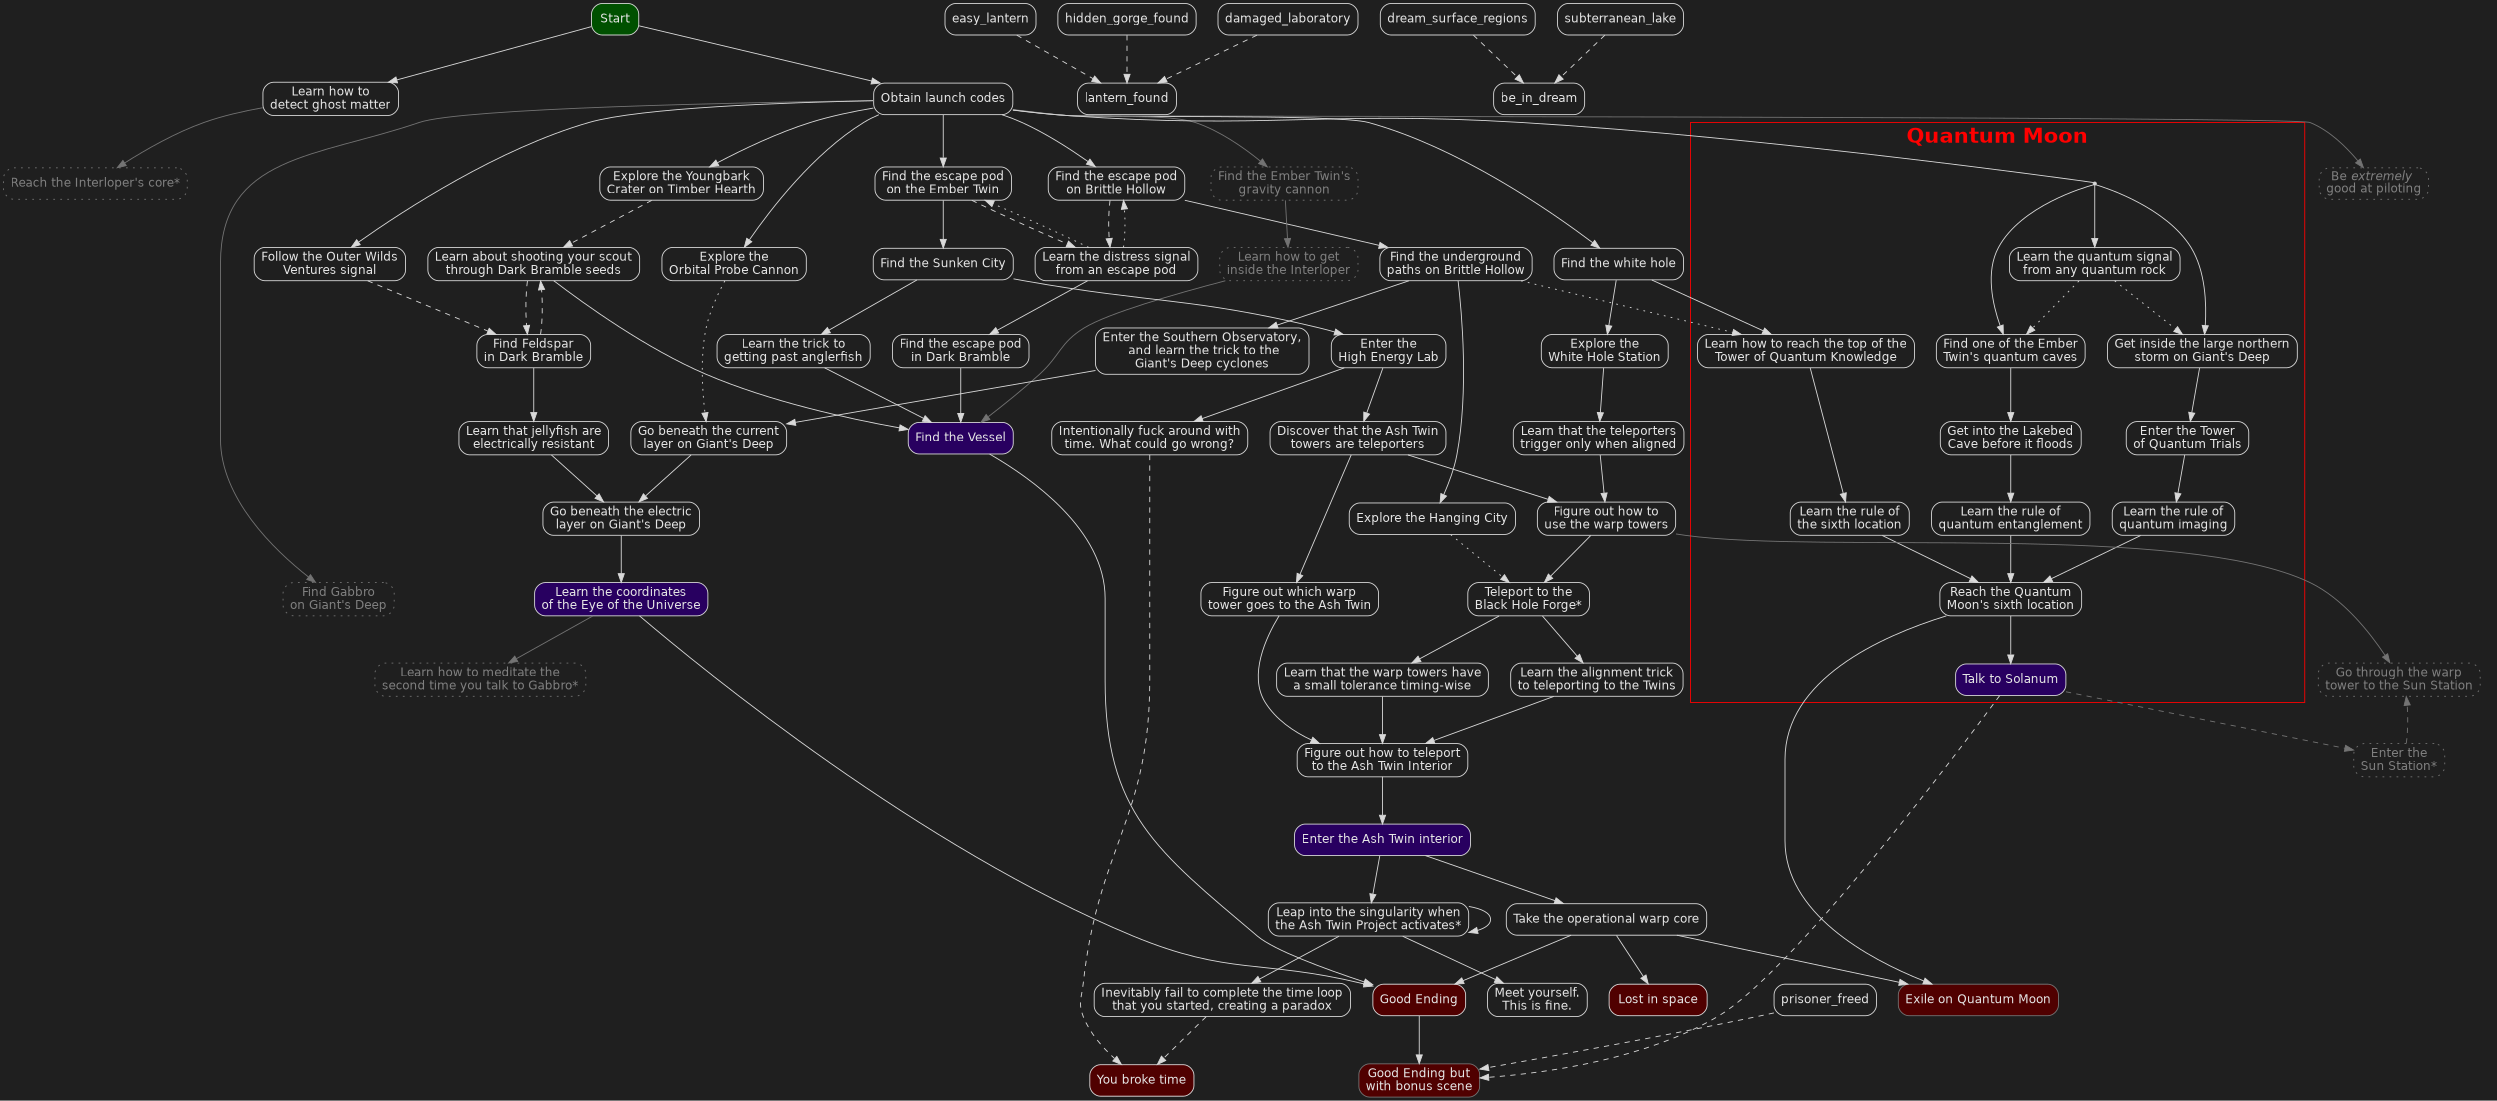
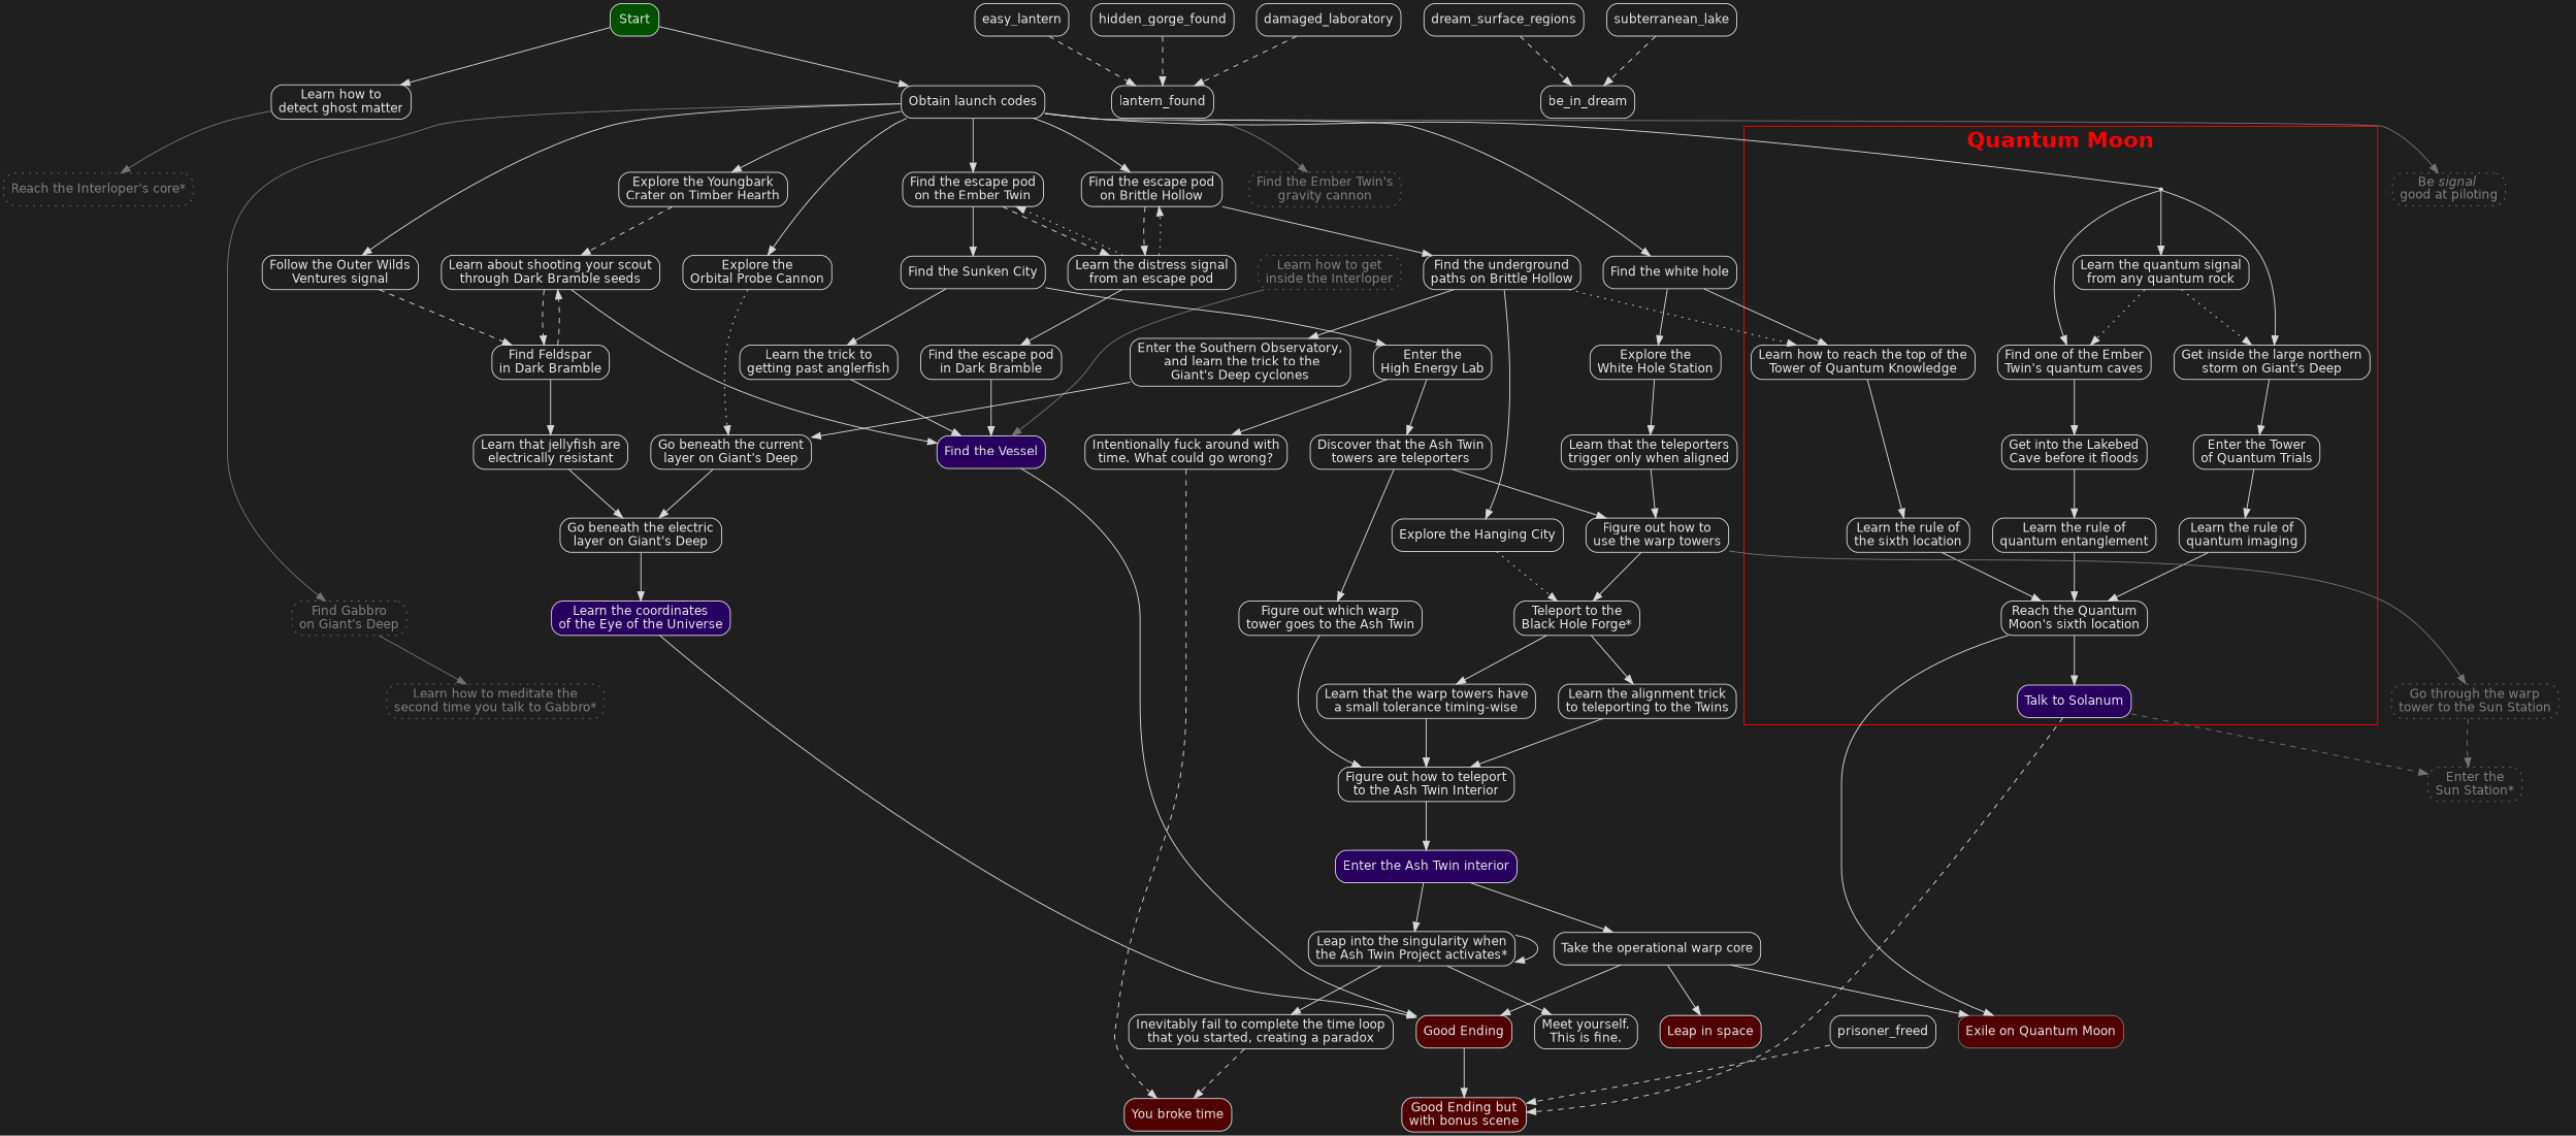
  digraph {
    bgcolor=gray12
    fontcolor=red
    fontname="Helvetica-bold"
    fontsize=24
    labeljust=c
    labelloc=t
    newrank=true
    nodesep=0.35
    pencolor=red
    rankdir=TB
    ranksep=0.75
    node [color=gray85 fontcolor=gray90 fontname=Helvetica shape=box style=rounded]
    edge [color=gray85 fontcolor=gray90 weight=100]
    n1 [label="Learn how to\ndetect ghost matter"]
    n2 [label="Learn the trick to\ngetting past anglerfish"]
    n3 [label="Obtain launch codes"]
-   n4 [color=gray45 fontcolor=gray50 label=<Be <i>extremely </i><br/>good at piloting> style="rounded,dotted"]
+   n4 [color=gray45 fontcolor=gray50 label=<Be <i>signal </i><br/>good at piloting> style="rounded,dotted"]
    n5 [color=gray45 fontcolor=gray50 label="Find Gabbro\non Giant's Deep" style="rounded,dotted"]
    n6 [label="Explore the Youngbark\nCrater on Timber Hearth"]
    n7 [label="Follow the Outer Wilds\nVentures signal"]
    n8 [label="Find the escape pod\non Brittle Hollow"]
    n9 [label="Find the escape pod\non the Ember Twin"]
    n10 [label="Find the white hole"]
    n11 [label="Explore the\nOrbital Probe Cannon"]
    n12 [color=gray45 fontcolor=gray50 label="Learn how to get\ninside the Interloper" style="rounded,dotted"]
    n13 [label="Explore the Hanging City"]
    n14 [label="Enter the Southern Observatory,\n and learn the trick to the\nGiant's Deep cyclones"]
    n15 [label="Enter the\nHigh Energy Lab"]
    n16 [label="Find the escape pod\nin Dark Bramble"]
    n17 [label="Learn about shooting your scout\nthrough Dark Bramble seeds"]
    n18 [label="Discover that the Ash Twin\ntowers are teleporters"]
    n19 [label="Learn that the teleporters\ntrigger only when aligned"]
    n20 [label="Figure out which warp\ntower goes to the Ash Twin"]
    n21 [label="Learn the alignment trick\nto teleporting to the Twins"]
    n22 [label="Learn that the warp towers have\na small tolerance timing-wise"]
    n23 [label="Learn the quantum signal\nfrom any quantum rock"]
    n24 [label="Find one of the Ember\nTwin's quantum caves"]
    n25 [label="Get inside the large northern\nstorm on Giant's Deep"]
    n26 [label="Learn the rule of\nquantum entanglement"]
    n27 [label="Learn the rule of\nquantum imaging"]
    n28 [label="Learn the rule of\nthe sixth location"]
    n29 [label="Meet yourself.\nThis is fine."]
    n30 [label="Inevitably fail to complete the time loop\nthat you started, creating a paradox"]
    n31 [fillcolor="#280060" label="Learn the coordinates\nof the Eye of the Universe" style="rounded,filled"]
    n32 [fillcolor="#280060" label="Find the Vessel" style="rounded,filled"]
    n33 [fillcolor="#005000" label=Start style="rounded,filled"]
    n34 [fillcolor="#500000" group=endings label="You broke time" style="rounded,filled"]
    n35 [color=gray45 fillcolor="#500000" group=endings label="Exile on Quantum Moon" style="rounded,filled"]
-   n36 [fillcolor="#500000" group=endings label="Lost in space" style="rounded,filled"]
+   n36 [fillcolor="#500000" group=endings label="Leap in space" style="rounded,filled"]
    n37 [fillcolor="#500000" group=endings label="Good Ending" style="rounded,filled"]
-   n38 [color=gray45 fillcolor="#500000" group=endings label="Good Ending but\nwith bonus scene" style="rounded,filled"]
+   n38 [fillcolor="#500000" group=endings label="Good Ending but\nwith bonus scene" style="rounded,filled"]
    n39 [color=gray45 fontcolor=gray50 label="Go through the warp\ntower to the Sun Station" style="rounded,dotted"]
    n40 [color=gray45 fontcolor=gray50 label="Enter the\nSun Station*" style="rounded,dotted"]
    n41 [color=gray45 fontcolor=gray50 label="Find the Ember Twin's\ngravity cannon" style="rounded,dotted"]
    n42 [color=gray45 fontcolor=gray50 label="Reach the Interloper's core*" style="rounded,dotted"]
    n43 [color=gray45 fontcolor=gray50 label="Learn how to meditate the\nsecond time you talk to Gabbro*" style="rounded,dotted"]
    launch_codes_learned_proxy_quantum [shape=point style=""]
    n45 [label="Get into the Lakebed\nCave before it floods"]
    n46 [label="Enter the Tower\nof Quantum Trials"]
    n47 [label="Learn how to reach the top of the\nTower of Quantum Knowledge"]
    n48 [label="Reach the Quantum\nMoon's sixth location"]
    n49 [fillcolor="#280060" label="Talk to Solanum" style="rounded,filled"]
    n50 [label="Learn the distress signal\nfrom an escape pod"]
    n51 [label="Go beneath the current\nlayer on Giant's Deep"]
    n52 [label="Teleport to the\nBlack Hole Forge*"]
    n53 [label="Find Feldspar\nin Dark Bramble"]
    n54 [label="Intentionally fuck around with\ntime. What could go wrong?"]
    easy_lantern
    lantern_found
    hidden_gorge_found
    damaged_laboratory
    dream_surface_regions
    be_in_dream
    subterranean_lake
    prisoner_freed
    n63 [label="Find the underground\npaths on Brittle Hollow"]
    n64 [label="Find the Sunken City"]
    n65 [label="Explore the\nWhite Hole Station"]
    n66 [label="Figure out how to\nuse the warp towers"]
    n67 [label="Figure out how to teleport\nto the Ash Twin Interior"]
    n68 [label="Go beneath the electric\nlayer on Giant's Deep"]
    n69 [label="Learn that jellyfish are\nelectrically resistant"]
    n70 [fillcolor="#280060" label="Enter the Ash Twin interior" style="rounded,filled"]
    n71 [label="Take the operational warp core"]
    n72 [label="Leap into the singularity when\nthe Ash Twin Project activates*"]
    subgraph sub_1 {
      n1
      n2
    }
    subgraph sub_2 {
      n1
      n3
    }
    subgraph sub_3 {
      n4
      n5
    }
    subgraph sub_4 {
      rank=source
      n33
    }
    subgraph sub_5 {
      n6
      n7
      n8
      n9
      n10
      n11
    }
    subgraph sub_6 {
      n1
      n12
    }
    subgraph sub_7 {
      n13
      n14
    }
    subgraph cluster_8 {
      label="Quantum Moon\n "
      n23
      n24
      n25
      n26
      n27
      n28
      launch_codes_learned_proxy_quantum
      n45
      n46
      n47
      n48
      n49
    }
    subgraph sub_9 {
      n2
      n15
    }
    subgraph sub_10 {
      n2
      n16
      n17
    }
    subgraph sub_11 {
      n18
      n19
    }
    subgraph sub_12 {
      n20
      n21
      n22
    }
    subgraph sub_13 {
      n5
      n12
      n41
      n42
      n43
      subgraph cluster_14 {
        penwidth=0
        n4
        n39
        n40
      }
    }
    subgraph sub_15 {
      n23
      n24
      n25
    }
    subgraph sub_16 {
      n34
      n35
      n36
      n37
      n38
    }
    subgraph sub_17 {
      n26
      n27
      n28
    }
    subgraph sub_18 {
      n29
      n30
    }
    subgraph sub_19 {
      n31
      n32
    }
    subgraph sub_20 {
      n11
      n13
      n23
      n24
      n25
      n51
      n52
      subgraph sub_21 {
        n8
        n9
        n50
      }
    }
    subgraph sub_22 {
      n4
      n6
      n7
      n8
      n9
      n17
      n30
      n34
      n38
      n39
      n40
      n49
      n50
      n53
      n54
      easy_lantern
      lantern_found
      hidden_gorge_found
      damaged_laboratory
      dream_surface_regions
      be_in_dream
      subterranean_lake
      prisoner_freed
    }
    subgraph sub_23 {
      n3
      n10
      launch_codes_learned_proxy_quantum
      n47
      n63
    }
    n1 -> n2 [color=green style=invis weight=0]
    n1 -> n42 [color=gray45]
    n2 -> n32 [weight=101]
    n3 -> n4 [color=gray45]
    n3 -> n5 [color=gray45]
    n3 -> n6
    n3 -> n7
    n3 -> n8
    n3 -> n9
    n3 -> n10
    n3 -> n11
    n3 -> n41 [color=gray45]
    n3 -> launch_codes_learned_proxy_quantum [dir=none weight=90]
-   n31 -> n43 [color=gray45]
+   n5 -> n43 [color=gray45]
    n6 -> n17 [style=dashed]
    n7 -> n53 [style=dashed]
    n8 -> n50 [style=dashed]
    n8 -> n63
    n9 -> n50 [style=dashed]
    n9 -> n64
    n10 -> n47
    n10 -> n65
    n11 -> n51 [style=dotted]
    n12 -> n32 [color=gray45]
    n13 -> n52 [style=dotted]
    n14 -> n51
    n15 -> n18
    n15 -> n54 [weight=101]
    n16 -> n32 [weight=101]
    n17 -> n32 [weight=101]
    n17 -> n53 [style=dashed]
    n18 -> n20
    n18 -> n66
    n19 -> n66
    n20 -> n67
    n21 -> n67
    n22 -> n67
    n23 -> n24 [style=dotted]
    n23 -> n25 [style=dotted]
    n24 -> n45
    n25 -> n46
    n26 -> n48 [weight=101]
    n27 -> n48 [weight=101]
    n28 -> n48 [weight=101]
    n30 -> n34 [style=dashed]
    n31 -> n37
    n32 -> n37
    n33 -> n1
    n33 -> n3
    n37 -> n38 [weight=3]
-   n40 -> n39 [color=gray45 style=dashed]
-   n41 -> n12 [color=gray45]
+   n39 -> n40 [color=gray45 style=dashed]
    launch_codes_learned_proxy_quantum -> n23
    launch_codes_learned_proxy_quantum -> n24
    launch_codes_learned_proxy_quantum -> n25
    n45 -> n26
    n46 -> n27
    n47 -> n28
    n48 -> n35 [weight=75]
    n48 -> n49 [weight=101]
    n49 -> n38 [style=dashed]
    n49 -> n40 [color=gray45 style=dashed]
    n50 -> n8 [constraint=false style=dotted]
    n50 -> n9 [constraint=false style=dotted]
    n50 -> n16
    n51 -> n68
    n52 -> n21
    n52 -> n22
    n53 -> n17 [style=dashed]
    n53 -> n69
    n54 -> n34 [style=dashed]
    easy_lantern -> lantern_found [style=dashed]
    hidden_gorge_found -> lantern_found [style=dashed]
    damaged_laboratory -> lantern_found [style=dashed]
    dream_surface_regions -> be_in_dream [style=dashed]
    subterranean_lake -> be_in_dream [style=dashed]
    prisoner_freed -> n38 [style=dashed]
    n63 -> n13
    n63 -> n14
    n63 -> n47 [style=dotted weight=10]
    n64 -> n2
    n64 -> n15
    n65 -> n19
    n66 -> n39 [color=gray45]
    n66 -> n52
    n67 -> n70 [weight=200]
    n68 -> n31 [weight=101]
    n69 -> n68
    n70 -> n71
    n70 -> n72
    n71 -> n35
    n71 -> n36
    n71 -> n37 [weight=190]
    n72 -> n29
    n72 -> n30
    n72 -> n72
  }
